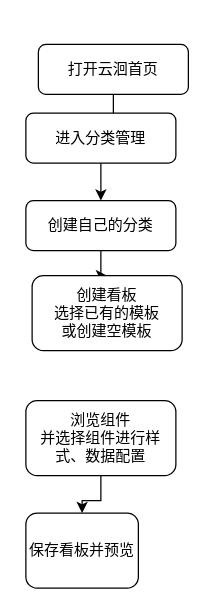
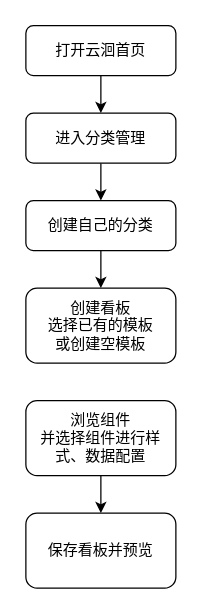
  <mxCell id="0" />
  <mxCell id="1" parent="0" />
  <mxCell id="2" style="edgeStyle=orthogonalEdgeStyle;rounded=0;orthogonalLoop=1;jettySize=auto;html=1;entryX=0.5;entryY=0;entryDx=0;entryDy=0;" edge="1" parent="1" source="3" target="5"><mxGeometry relative="1" as="geometry" /></mxCell>
- <mxCell id="3" value="打开云洄首页" style="rounded=1;whiteSpace=wrap;html=1;fontSize=12;glass=0;strokeWidth=1;shadow=0;" parent="1" vertex="1"><mxGeometry x="30" y="35" width="120" height="40" as="geometry" /></mxCell>
+ <mxCell id="3" value="打开云洄首页" style="rounded=1;whiteSpace=wrap;html=1;fontSize=12;glass=0;strokeWidth=1;shadow=0;" parent="1" vertex="1"><mxGeometry x="20" y="20" width="120" height="40" as="geometry" /></mxCell>
  <mxCell id="4" style="edgeStyle=orthogonalEdgeStyle;rounded=0;orthogonalLoop=1;jettySize=auto;html=1;entryX=0.5;entryY=0;entryDx=0;entryDy=0;" edge="1" parent="1" source="5" target="7"><mxGeometry relative="1" as="geometry" /></mxCell>
  <mxCell id="5" value="进入分类管理" style="rounded=1;whiteSpace=wrap;html=1;glass=0;strokeWidth=1;shadow=0;" vertex="1" parent="1"><mxGeometry x="20" y="90" width="120" height="40" as="geometry" /></mxCell>
  <mxCell id="6" value="" style="edgeStyle=orthogonalEdgeStyle;rounded=0;orthogonalLoop=1;jettySize=auto;html=1;" edge="1" parent="1" source="7" target="8"><mxGeometry relative="1" as="geometry" /></mxCell>
  <mxCell id="7" value="创建自己的分类" style="rounded=1;whiteSpace=wrap;html=1;glass=0;strokeWidth=1;shadow=0;" vertex="1" parent="1"><mxGeometry x="20" y="160" width="120" height="40" as="geometry" /></mxCell>
- <mxCell id="8" value="创建看板&lt;br&gt;选择已有的模板&lt;br&gt;或创建空模板" style="whiteSpace=wrap;html=1;rounded=1;glass=0;strokeWidth=1;shadow=0;" vertex="1" parent="1"><mxGeometry x="25" y="220" width="120" height="60" as="geometry" /></mxCell>
+ <mxCell id="8" value="创建看板&lt;br&gt;选择已有的模板&lt;br&gt;或创建空模板" style="whiteSpace=wrap;html=1;rounded=1;glass=0;strokeWidth=1;shadow=0;" vertex="1" parent="1"><mxGeometry x="20" y="230" width="120" height="60" as="geometry" /></mxCell>
  <mxCell id="9" value="" style="edgeStyle=orthogonalEdgeStyle;rounded=0;orthogonalLoop=1;jettySize=auto;html=1;" edge="1" parent="1" source="10" target="11"><mxGeometry relative="1" as="geometry" /></mxCell>
  <mxCell id="10" value="浏览组件&lt;br&gt;并选择组件进行样式、数据配置" style="whiteSpace=wrap;html=1;rounded=1;glass=0;strokeWidth=1;shadow=0;" vertex="1" parent="1"><mxGeometry x="20" y="320" width="120" height="60" as="geometry" /></mxCell>
- <mxCell id="11" value="保存看板并预览" style="whiteSpace=wrap;html=1;rounded=1;glass=0;strokeWidth=1;shadow=0;" vertex="1" parent="1"><mxGeometry x="20" y="410" width="90" height="60" as="geometry" /></mxCell>
+ <mxCell id="11" value="保存看板并预览" style="whiteSpace=wrap;html=1;rounded=1;glass=0;strokeWidth=1;shadow=0;" vertex="1" parent="1"><mxGeometry x="20" y="410" width="120" height="60" as="geometry" /></mxCell>
